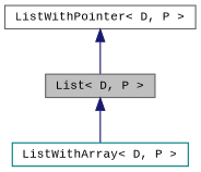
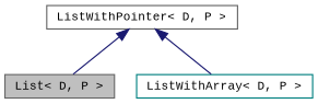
  digraph {
    fontname="Liberation Mono"
    node [color=gray40 fillcolor=white fontname="Liberation Mono" fontsize=10 shape=record style=filled]
    edge [color=midnightblue dir=back fontname="Liberation Mono" fontsize=10 labelfontname=Helvetica labelfontsize=10 style=solid]
    n1 [fillcolor=grey75 fontcolor=black height=0.2 label="List\< D, P \>" width=0.4]
    n2 [color=teal height=0.2 label="ListWithArray\< D, P \>" width=0.4]
    n3 [height=0.2 label="ListWithPointer\< D, P \>" width=0.4]
-   n1 -> n2
+   n3 -> n2
    n3 -> n1
  }
